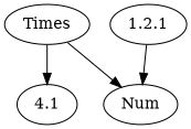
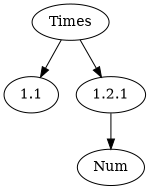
  digraph {
    n1 [label=Times]
-   1.1 [label=4.1]
+   1.1
    n3 [label=Num]
    "1.2.1"
    n1 -> 1.1
-   n1 -> n3
+   n1 -> "1.2.1"
    "1.2.1" -> n3
  }
